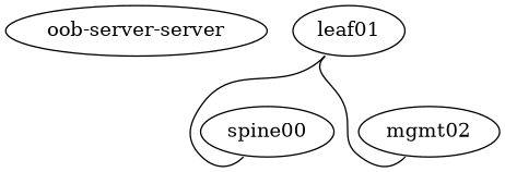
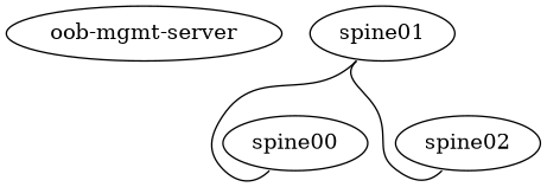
  graph {
    edge [headport=swp01]
-   "oob-mgmt-server" [cpu=2 memory=1024 label="oob-server-server"]
+   "oob-mgmt-server" [cpu=2 memory=1024]
    n2 [label=spine00]
-   leaf01
-   spine02 [label=mgmt02]
+   leaf01 [label=spine01]
+   spine02
    leaf01 -- n2 [tailport=swp01]
    leaf01 -- spine02 [tailport=swp02]
  }
